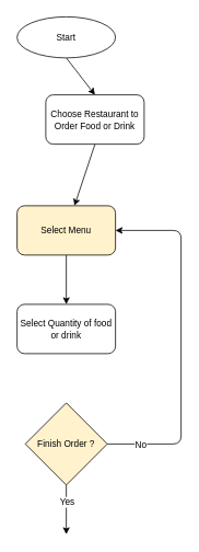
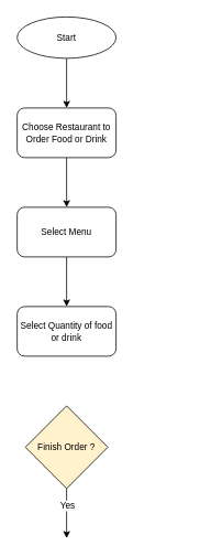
  <mxCell id="0" />
  <mxCell id="1" parent="0" />
  <mxCell id="2" style="edgeStyle=none;html=1;exitX=0.5;exitY=1;exitDx=0;exitDy=0;entryX=0.5;entryY=0;entryDx=0;entryDy=0;" edge="1" parent="1" source="3" target="5"><mxGeometry relative="1" as="geometry" /></mxCell>
  <mxCell id="3" value="&lt;font style=&quot;font-size: 11px&quot;&gt;Start&lt;/font&gt;" style="ellipse;whiteSpace=wrap;html=1;" vertex="1" parent="1"><mxGeometry x="20" y="20" width="120" height="50" as="geometry" /></mxCell>
  <mxCell id="4" style="edgeStyle=none;html=1;exitX=0.5;exitY=1;exitDx=0;exitDy=0;fontSize=11;" edge="1" parent="1" source="5" target="7"><mxGeometry relative="1" as="geometry" /></mxCell>
- <mxCell id="5" value="&lt;font style=&quot;font-size: 11px&quot;&gt;Choose Restaurant to Order Food or Drink&lt;/font&gt;" style="rounded=1;whiteSpace=wrap;html=1;" vertex="1" parent="1"><mxGeometry x="55" y="115" width="120" height="60" as="geometry" /></mxCell>
+ <mxCell id="5" value="&lt;font style=&quot;font-size: 11px&quot;&gt;Choose Restaurant to Order Food or Drink&lt;/font&gt;" style="rounded=1;whiteSpace=wrap;html=1;" vertex="1" parent="1"><mxGeometry x="20" y="130" width="120" height="60" as="geometry" /></mxCell>
  <mxCell id="6" style="edgeStyle=none;html=1;exitX=0.5;exitY=1;exitDx=0;exitDy=0;fontSize=11;" edge="1" parent="1" source="7" target="8"><mxGeometry relative="1" as="geometry" /></mxCell>
- <mxCell id="7" value="&lt;font style=&quot;font-size: 11px&quot;&gt;Select Menu&lt;/font&gt;" style="rounded=1;whiteSpace=wrap;html=1;fillColor=#fff2cc;" vertex="1" parent="1"><mxGeometry x="20" y="250" width="120" height="60" as="geometry" /></mxCell>
+ <mxCell id="7" value="&lt;font style=&quot;font-size: 11px&quot;&gt;Select Menu&lt;/font&gt;" style="rounded=1;whiteSpace=wrap;html=1;" vertex="1" parent="1"><mxGeometry x="20" y="250" width="120" height="60" as="geometry" /></mxCell>
  <mxCell id="8" value="&lt;font style=&quot;font-size: 11px&quot;&gt;Select Quantity of food or drink&lt;/font&gt;" style="rounded=1;whiteSpace=wrap;html=1;" vertex="1" parent="1"><mxGeometry x="20" y="370" width="120" height="60" as="geometry" /></mxCell>
- <mxCell id="9" style="edgeStyle=none;html=1;exitX=1;exitY=0.5;exitDx=0;exitDy=0;entryX=1;entryY=0.5;entryDx=0;entryDy=0;fontSize=11;" edge="1" parent="1" source="13" target="7"><mxGeometry relative="1" as="geometry"><Array as="points"><mxPoint x="220" y="540" /><mxPoint x="220" y="280" /></Array></mxGeometry></mxCell>
- <mxCell id="10" value="No" style="edgeLabel;html=1;align=center;verticalAlign=middle;resizable=0;points=[];fontSize=11;" vertex="1" connectable="0" parent="9"><mxGeometry x="-0.093" y="4" relative="1" as="geometry"><mxPoint x="-46" y="105" as="offset" /></mxGeometry></mxCell>
  <mxCell id="11" style="edgeStyle=none;html=1;exitX=0.5;exitY=1;exitDx=0;exitDy=0;entryX=0.5;entryY=0;entryDx=0;entryDy=0;fontSize=11;" edge="1" parent="1" source="13"><mxGeometry relative="1" as="geometry"><mxPoint x="80" y="650" as="targetPoint" /></mxGeometry></mxCell>
  <mxCell id="12" value="Yes" style="edgeLabel;html=1;align=center;verticalAlign=middle;resizable=0;points=[];fontSize=11;" vertex="1" connectable="0" parent="11"><mxGeometry x="-0.38" y="1" relative="1" as="geometry"><mxPoint x="-1" y="1" as="offset" /></mxGeometry></mxCell>
  <mxCell id="13" value="Finish Order ?" style="rhombus;whiteSpace=wrap;html=1;fontSize=11;fillColor=#fff2cc;" vertex="1" parent="1"><mxGeometry x="30" y="490" width="100" height="100" as="geometry" /></mxCell>
